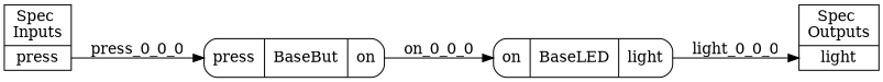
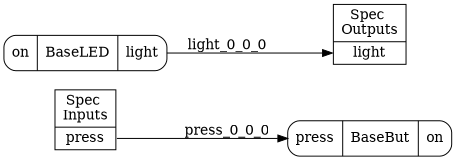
  digraph {
    compound=true
    labeljust=center
    labelloc=b
    rankdir=LR
    splines=polyline
    node [shape=record]
    n1 [label="Spec \nInputs|<press> press" rank=source]
    n2 [label="{{<press> press}|BaseBut|{<on> on}}" shape=Mrecord]
    n3 [label="{{<on> on}|BaseLED|{<light> light}}" shape=Mrecord]
    n4 [label="Spec \nOutputs|<light> light" rank=sink]
    n1 -> n2 [headport=press label=press_0_0_0 tailport=press]
-   n2 -> n3 [headport=on label=on_0_0_0 tailport=on]
    n3 -> n4 [headport=light label=light_0_0_0 tailport=light]
  }
